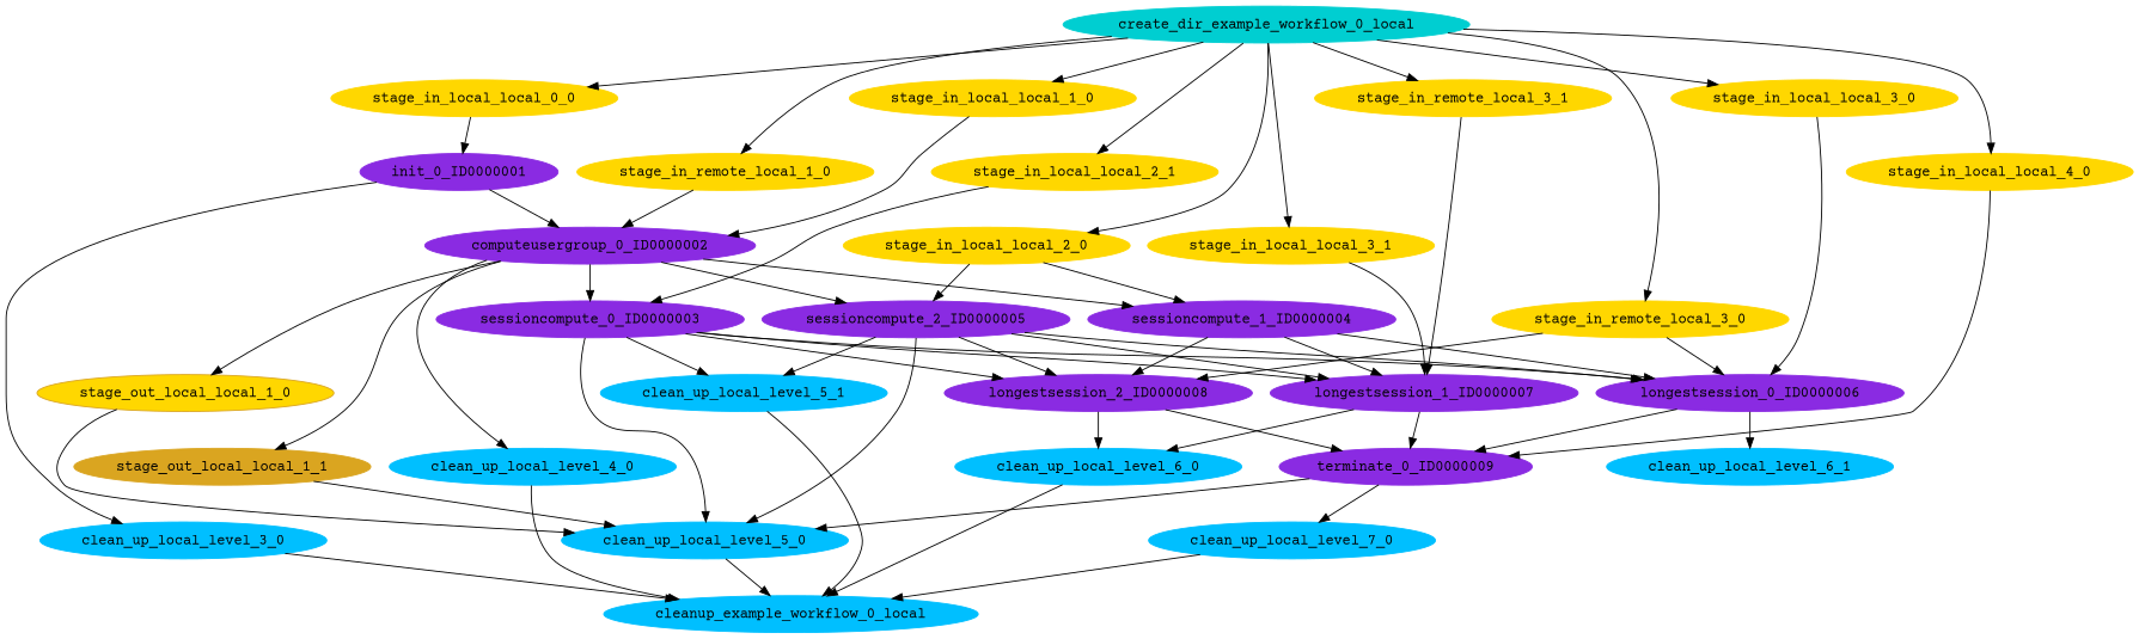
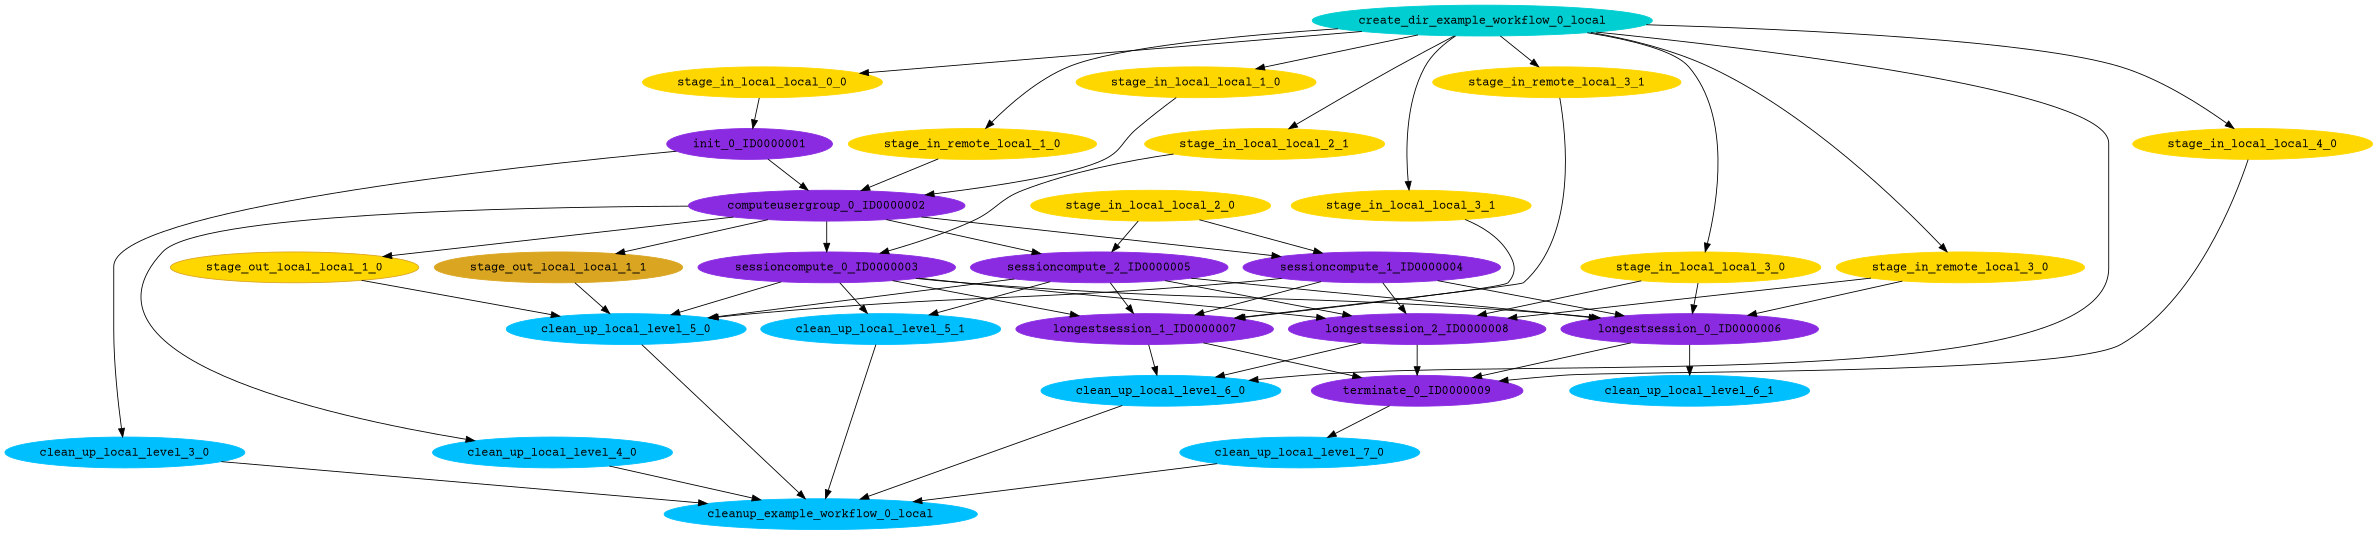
  digraph {
    fontname="Courier Prime"
    node [color=gold fontname="Courier Prime" shape=ellipse style=filled]
    edge [arrowhead=normal arrowsize=1.0 fontname="Courier Prime"]
    n1 [color=deepskyblue label=clean_up_local_level_4_0]
    n2 [color=deepskyblue label=cleanup_example_workflow_0_local]
    n3 [color=blueviolet label=longestsession_1_ID0000007]
    n4 [color=blueviolet label=terminate_0_ID0000009]
    n5 [color=deepskyblue label=clean_up_local_level_6_0]
    n6 [color=deepskyblue label=clean_up_local_level_7_0]
    n7 [color=goldenrod fillcolor=gold label=stage_out_local_local_1_0]
    n8 [color=deepskyblue label=clean_up_local_level_5_0]
    n9 [color=goldenrod label=stage_out_local_local_1_1]
    n10 [color=blueviolet label=computeusergroup_0_ID0000002]
    n11 [color=blueviolet label=sessioncompute_0_ID0000003]
    n12 [color=blueviolet label=sessioncompute_1_ID0000004]
    n13 [color=blueviolet label=sessioncompute_2_ID0000005]
    n14 [color=blueviolet label=longestsession_0_ID0000006]
    n15 [color=deepskyblue label=clean_up_local_level_5_1]
    n16 [color=blueviolet label=longestsession_2_ID0000008]
    n17 [color=deepskyblue label=clean_up_local_level_6_1]
    n18 [label=stage_in_local_local_4_0]
    n19 [label=stage_in_local_local_0_0]
    n20 [color=blueviolet label=init_0_ID0000001]
    n21 [color=deepskyblue label=clean_up_local_level_3_0]
    n22 [color=darkturquoise label=create_dir_example_workflow_0_local]
    n23 [label=stage_in_local_local_2_0]
    n24 [label=stage_in_local_local_2_1]
    n25 [label=stage_in_remote_local_1_0]
    n26 [label=stage_in_local_local_3_1]
    n27 [label=stage_in_local_local_3_0]
    n28 [label=stage_in_local_local_1_0]
    n29 [label=stage_in_remote_local_3_1]
    n30 [label=stage_in_remote_local_3_0]
    n1 -> n2
    n3 -> n4
    n3 -> n5
    n4 -> n6
    n5 -> n2
    n6 -> n2
    n7 -> n8
    n8 -> n2
    n9 -> n8
    n10 -> n1
    n10 -> n7
    n10 -> n9
    n10 -> n11
    n10 -> n12
    n10 -> n13
    n11 -> n3
    n11 -> n8
    n11 -> n14
    n11 -> n15
    n11 -> n16
    n12 -> n3
-   n4 -> n8
+   n12 -> n8
    n12 -> n14
    n12 -> n16
    n13 -> n3
    n13 -> n8
    n13 -> n14
    n13 -> n15
    n13 -> n16
    n14 -> n4
    n14 -> n17
    n15 -> n2
    n16 -> n4
    n16 -> n5
    n18 -> n4
    n19 -> n20
    n20 -> n10
    n20 -> n21
    n21 -> n2
    n22 -> n18
    n22 -> n19
-   n22 -> n23
+   n22 -> n5
    n22 -> n24
    n22 -> n25
    n22 -> n26
    n22 -> n27
    n22 -> n28
    n22 -> n29
    n22 -> n30
    n23 -> n12
    n23 -> n13
    n24 -> n11
    n25 -> n10
    n26 -> n3
    n27 -> n14
+   n27 -> n16
    n28 -> n10
    n29 -> n3
    n30 -> n14
    n30 -> n16
  }
